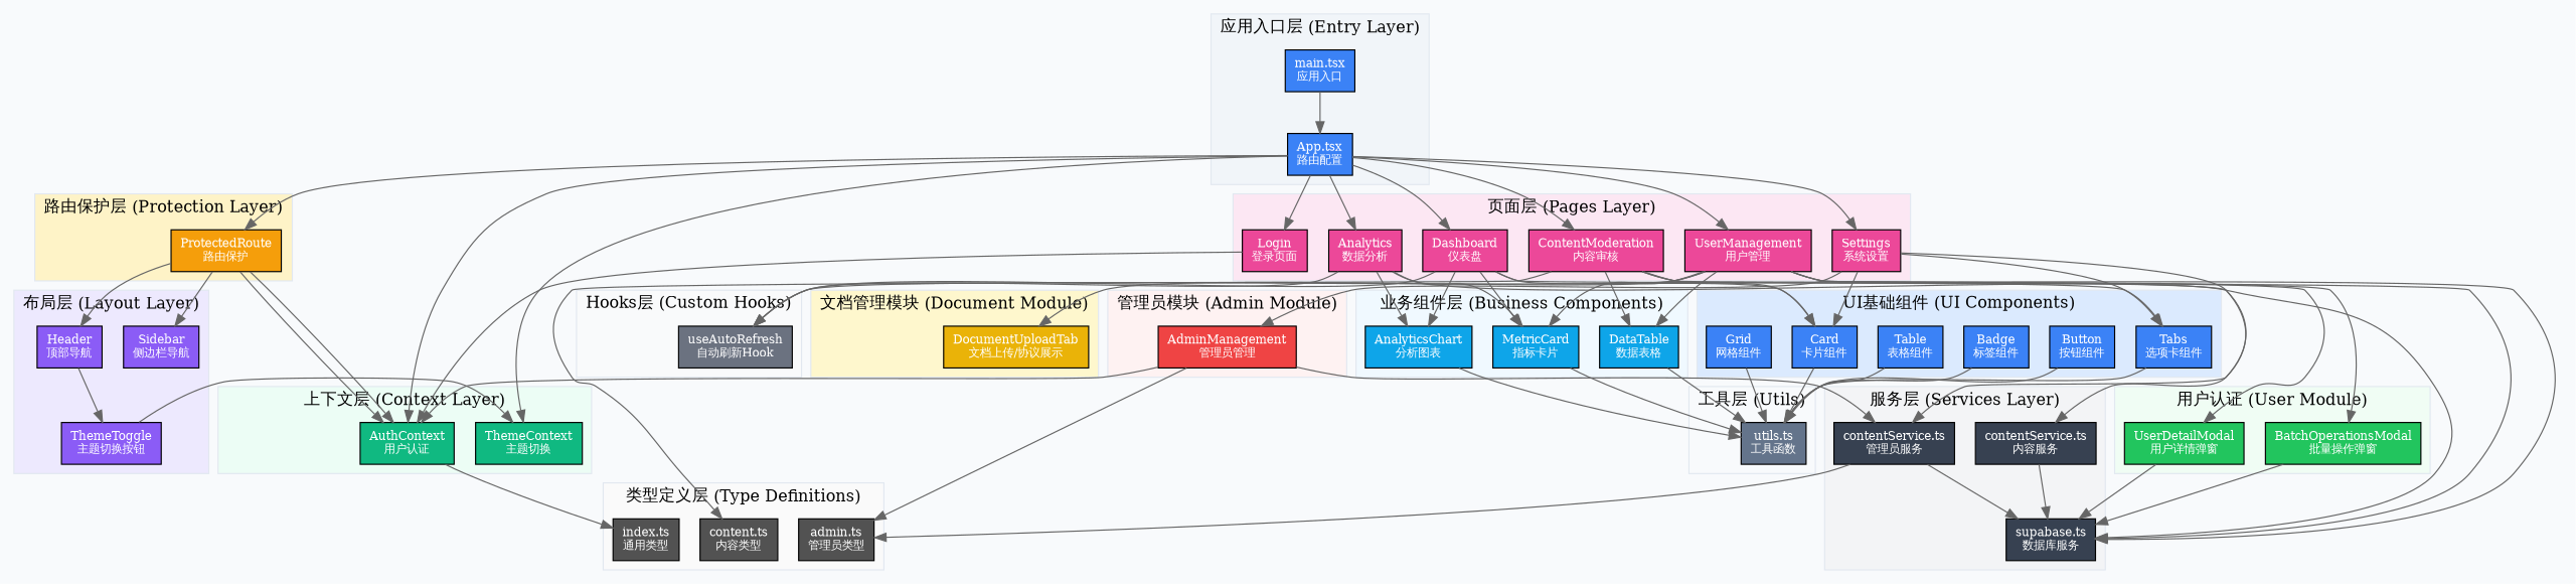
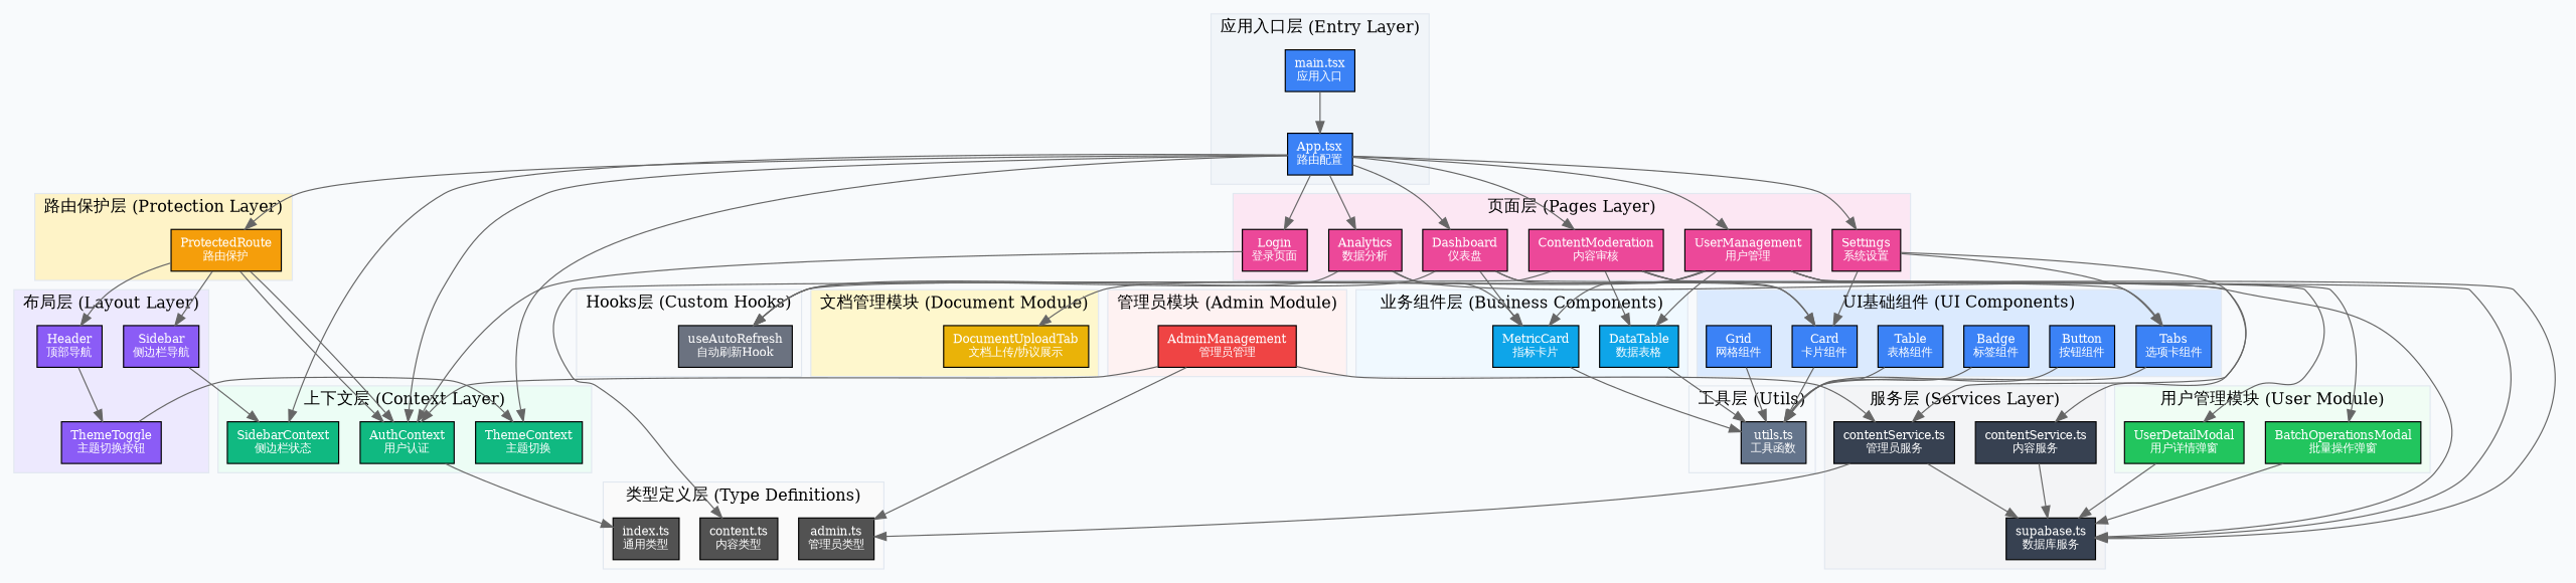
  digraph {
    bgcolor="#f8fafc"
    rankdir=TB
    node [fillcolor="#3b82f6" fontcolor=white fontsize=10 shape=box style=filled]
    edge [color="#666666" fontsize=8]
    n1 [label="main.tsx\n应用入口"]
    n2 [label="App.tsx\n路由配置"]
    n3 [fillcolor="#10b981" label="AuthContext\n用户认证"]
    n4 [fillcolor="#10b981" label="ThemeContext\n主题切换"]
+   n5 [fillcolor="#10b981" label="SidebarContext\n侧边栏状态"]
    n6 [fillcolor="#f59e0b" label="ProtectedRoute\n路由保护"]
    n7 [fillcolor="#8b5cf6" label="Sidebar\n侧边栏导航"]
    n8 [fillcolor="#8b5cf6" label="Header\n顶部导航"]
    n9 [fillcolor="#8b5cf6" label="ThemeToggle\n主题切换按钮"]
    n10 [fillcolor="#ec4899" label="Login\n登录页面"]
    n11 [fillcolor="#ec4899" label="Dashboard\n仪表盘"]
    n12 [fillcolor="#ec4899" label="UserManagement\n用户管理"]
    n13 [fillcolor="#ec4899" label="ContentModeration\n内容审核"]
    n14 [fillcolor="#ec4899" label="Analytics\n数据分析"]
    n15 [fillcolor="#ec4899" label="Settings\n系统设置"]
    n16 [label="Card\n卡片组件"]
    n17 [label="Button\n按钮组件"]
    n18 [label="Badge\n标签组件"]
    n19 [label="Table\n表格组件"]
    n20 [label="Tabs\n选项卡组件"]
    n21 [label="Grid\n网格组件"]
    n22 [fillcolor="#0ea5e9" label="MetricCard\n指标卡片"]
-   n23 [fillcolor="#0ea5e9" label="AnalyticsChart\n分析图表"]
    n24 [fillcolor="#0ea5e9" label="DataTable\n数据表格"]
    n25 [fillcolor="#22c55e" label="UserDetailModal\n用户详情弹窗"]
    n26 [fillcolor="#22c55e" label="BatchOperationsModal\n批量操作弹窗"]
    n27 [fillcolor="#eab308" label="DocumentUploadTab\n文档上传/协议展示"]
    n28 [fillcolor="#ef4444" label="AdminManagement\n管理员管理"]
    n29 [fillcolor="#374151" label="supabase.ts\n数据库服务"]
    n30 [fillcolor="#374151" label="contentService.ts\n管理员服务"]
    n31 [fillcolor="#374151" label="contentService.ts\n内容服务"]
    n32 [fillcolor="#6b7280" label="useAutoRefresh\n自动刷新Hook"]
    n33 [fillcolor="#525252" label="admin.ts\n管理员类型"]
    n34 [fillcolor="#525252" label="content.ts\n内容类型"]
    n35 [fillcolor="#525252" label="index.ts\n通用类型"]
    n36 [fillcolor="#64748b" label="utils.ts\n工具函数"]
    subgraph cluster_1 {
      color="#e2e8f0"
      fillcolor="#f1f5f9"
      label="应用入口层 (Entry Layer)"
      style=filled
      n1
      n2
    }
    subgraph cluster_2 {
      color="#e2e8f0"
      fillcolor="#ecfdf5"
      label="上下文层 (Context Layer)"
      style=filled
      n3
      n4
+     n5
    }
    subgraph cluster_3 {
      color="#e2e8f0"
      fillcolor="#fef3c7"
      label="路由保护层 (Protection Layer)"
      style=filled
      n6
    }
    subgraph cluster_4 {
      color="#e2e8f0"
      fillcolor="#ede9fe"
      label="布局层 (Layout Layer)"
      style=filled
      n7
      n8
      n9
    }
    subgraph cluster_5 {
      color="#e2e8f0"
      fillcolor="#fce7f3"
      label="页面层 (Pages Layer)"
      style=filled
      n10
      n11
      n12
      n13
      n14
      n15
    }
    subgraph cluster_6 {
      color="#e2e8f0"
      fillcolor="#dbeafe"
      label="UI基础组件 (UI Components)"
      style=filled
      n16
      n17
      n18
      n19
      n20
      n21
    }
    subgraph cluster_7 {
      color="#e2e8f0"
      fillcolor="#f0f9ff"
      label="业务组件层 (Business Components)"
      style=filled
      n22
-     n23
      n24
    }
    subgraph cluster_8 {
      color="#e2e8f0"
      fillcolor="#f0fdf4"
-     label="用户认证 (User Module)"
+     label="用户管理模块 (User Module)"
      style=filled
      n25
      n26
    }
    subgraph cluster_9 {
      color="#e2e8f0"
      fillcolor="#fef7cd"
      label="文档管理模块 (Document Module)"
      style=filled
      n27
    }
    subgraph cluster_10 {
      color="#e2e8f0"
      fillcolor="#fef2f2"
      label="管理员模块 (Admin Module)"
      style=filled
      n28
    }
    subgraph cluster_11 {
      color="#e2e8f0"
      fillcolor="#f3f4f6"
      label="服务层 (Services Layer)"
      style=filled
      n29
      n30
      n31
    }
    subgraph cluster_12 {
      color="#e2e8f0"
      fillcolor="#f9fafb"
      label="Hooks层 (Custom Hooks)"
      style=filled
      n32
    }
    subgraph cluster_13 {
      color="#e2e8f0"
      fillcolor="#fafafa"
      label="类型定义层 (Type Definitions)"
      style=filled
      n33
      n34
      n35
    }
    subgraph cluster_14 {
      color="#e2e8f0"
      fillcolor="#f8fafc"
      label="工具层 (Utils)"
      style=filled
      n36
    }
    n1 -> n2
    n2 -> n3
    n2 -> n4
+   n2 -> n5
    n2 -> n6
    n2 -> n10
    n2 -> n11
    n2 -> n12
    n2 -> n13
    n2 -> n14
    n2 -> n15
    n3 -> n35
    n6 -> n3
    n6 -> n3
    n6 -> n7
    n6 -> n8
+   n7 -> n5
    n8 -> n9
    n9 -> n4
    n10 -> n3
    n11 -> n16
    n11 -> n22
-   n11 -> n23
    n11 -> n29
    n11 -> n32
    n12 -> n22
    n12 -> n24
    n12 -> n25
    n12 -> n26
    n12 -> n27
    n12 -> n29
    n12 -> n32
    n13 -> n16
    n13 -> n20
    n13 -> n24
    n13 -> n31
    n13 -> n34
    n14 -> n22
-   n14 -> n23
    n14 -> n29
    n14 -> n32
    n15 -> n16
    n15 -> n20
-   n15 -> n28
    n15 -> n30
    n16 -> n36
    n17 -> n36
    n18 -> n36
    n19 -> n36
    n20 -> n36
    n21 -> n36
    n22 -> n36
-   n23 -> n36
    n24 -> n36
    n25 -> n29
    n26 -> n29
    n28 -> n3
    n28 -> n30
    n28 -> n33
    n30 -> n29
    n30 -> n33
    n31 -> n29
  }
